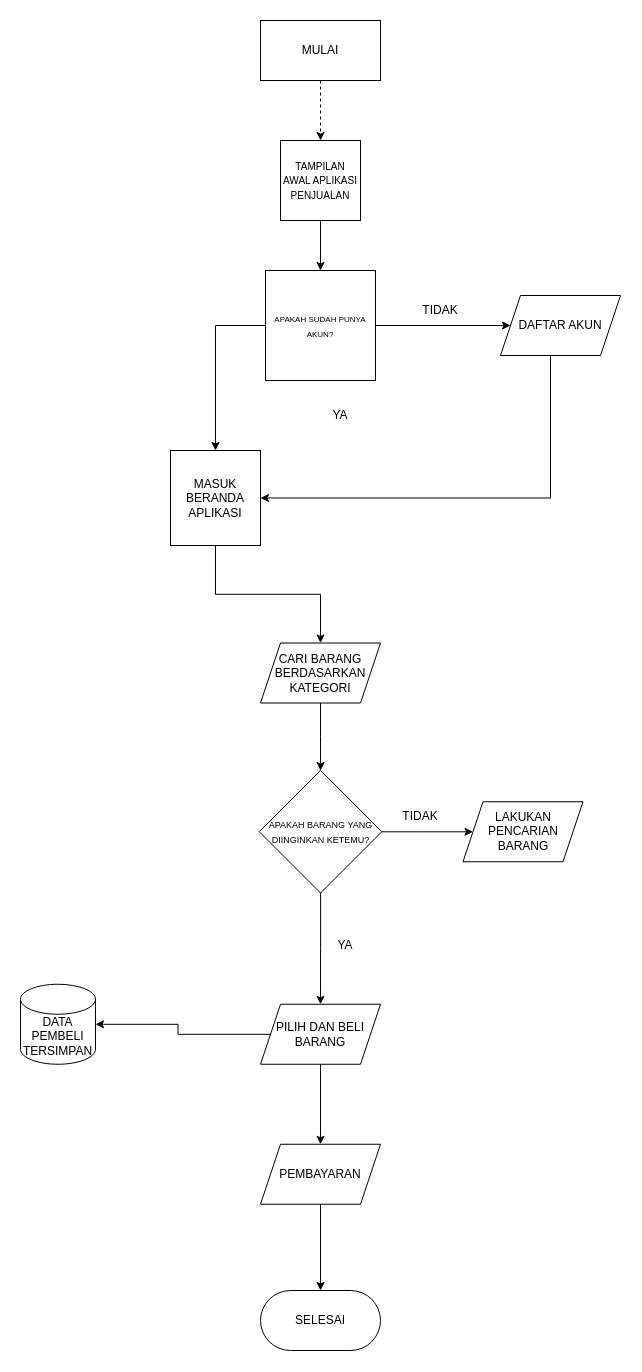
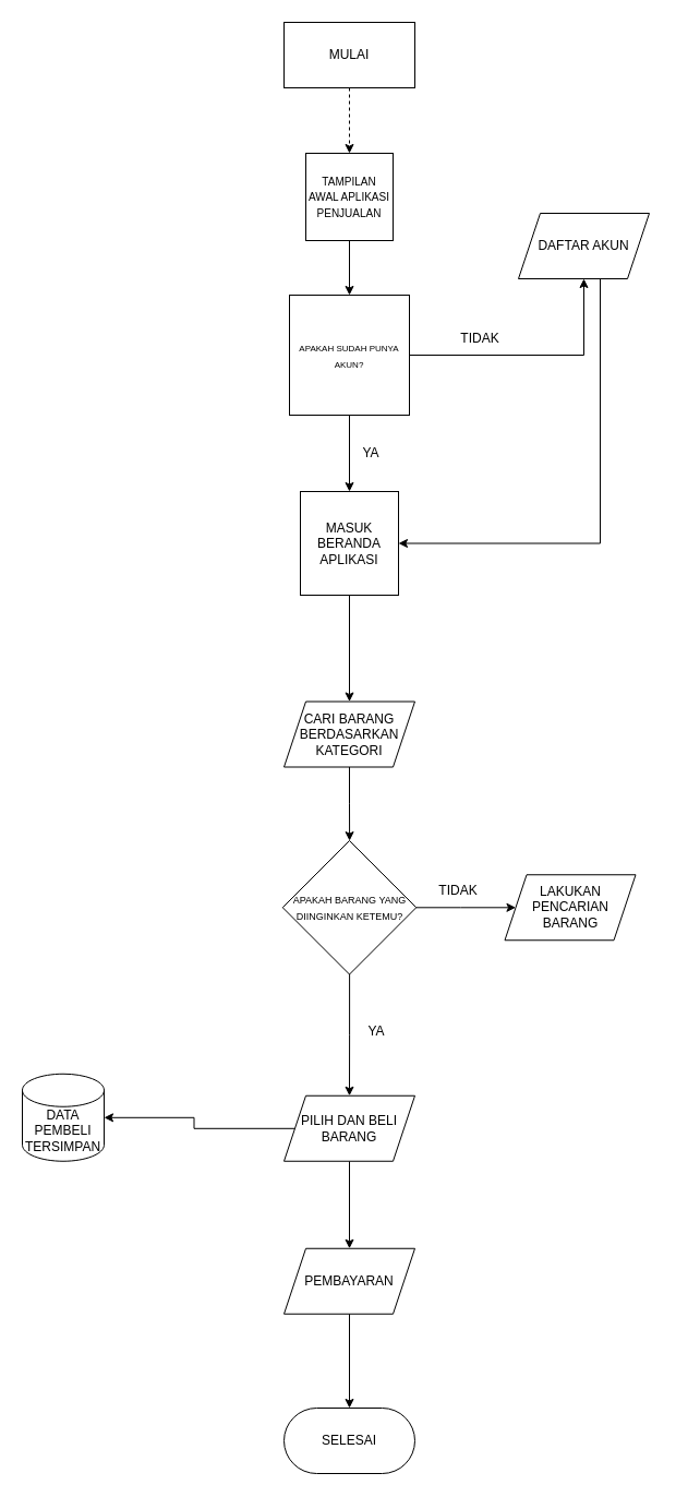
  <mxCell id="0" />
  <mxCell id="1" parent="0" />
  <mxCell id="2" value="" style="edgeStyle=orthogonalEdgeStyle;rounded=0;orthogonalLoop=1;jettySize=auto;html=1;entryX=0.5;entryY=0;entryDx=0;entryDy=0;dashed=1;" edge="1" parent="1" source="3" target="6"><mxGeometry relative="1" as="geometry"><mxPoint x="320" y="190" as="targetPoint" /></mxGeometry></mxCell>
  <mxCell id="3" value="MULAI" style="whiteSpace=wrap;html=1;arcSize=50;rounded=0;" vertex="1" parent="1"><mxGeometry x="260" y="20" width="120" height="60" as="geometry" /></mxCell>
  <mxCell id="4" value="" style="shape=waypoint;sketch=0;size=6;pointerEvents=1;points=[];fillColor=default;resizable=0;rotatable=0;perimeter=centerPerimeter;snapToPoint=1;rounded=1;" vertex="1" parent="1"><mxGeometry x="310" y="200" width="20" height="20" as="geometry" /></mxCell>
  <mxCell id="5" value="" style="edgeStyle=orthogonalEdgeStyle;rounded=0;orthogonalLoop=1;jettySize=auto;html=1;" edge="1" parent="1" source="6" target="9"><mxGeometry relative="1" as="geometry" /></mxCell>
  <mxCell id="6" value="&lt;font style=&quot;font-size: 10px;&quot;&gt;TAMPILAN AWAL APLIKASI PENJUALAN&lt;/font&gt;" style="whiteSpace=wrap;html=1;aspect=fixed;" vertex="1" parent="1"><mxGeometry x="280" y="140" width="80" height="80" as="geometry" /></mxCell>
  <mxCell id="7" value="" style="edgeStyle=orthogonalEdgeStyle;rounded=0;orthogonalLoop=1;jettySize=auto;html=1;" edge="1" parent="1" source="9" target="11"><mxGeometry relative="1" as="geometry" /></mxCell>
  <mxCell id="8" value="" style="edgeStyle=orthogonalEdgeStyle;rounded=0;orthogonalLoop=1;jettySize=auto;html=1;" edge="1" parent="1" source="9" target="13"><mxGeometry relative="1" as="geometry" /></mxCell>
  <mxCell id="9" value="&lt;font style=&quot;font-size: 8px;&quot;&gt;APAKAH SUDAH PUNYA AKUN?&lt;/font&gt;" style="whiteSpace=wrap;html=1;rounded=0;" vertex="1" parent="1"><mxGeometry x="265" y="270" width="110" height="110" as="geometry" /></mxCell>
  <mxCell id="10" value="" style="edgeStyle=orthogonalEdgeStyle;rounded=0;orthogonalLoop=1;jettySize=auto;html=1;entryX=1;entryY=0.5;entryDx=0;entryDy=0;" edge="1" parent="1" source="11" target="13"><mxGeometry relative="1" as="geometry"><mxPoint x="470" y="497.5" as="targetPoint" /><Array as="points"><mxPoint x="550" y="498" /></Array></mxGeometry></mxCell>
- <mxCell id="11" value="DAFTAR AKUN" style="shape=parallelogram;perimeter=parallelogramPerimeter;whiteSpace=wrap;html=1;fixedSize=1;" vertex="1" parent="1"><mxGeometry x="500" y="295" width="120" height="60" as="geometry" /></mxCell>
+ <mxCell id="11" value="DAFTAR AKUN" style="shape=parallelogram;perimeter=parallelogramPerimeter;whiteSpace=wrap;html=1;fixedSize=1;" vertex="1" parent="1"><mxGeometry x="475" y="195" width="120" height="60" as="geometry" /></mxCell>
  <mxCell id="12" value="" style="edgeStyle=orthogonalEdgeStyle;rounded=0;orthogonalLoop=1;jettySize=auto;html=1;" edge="1" parent="1" source="13" target="17"><mxGeometry relative="1" as="geometry" /></mxCell>
- <mxCell id="13" value="MASUK BERANDA APLIKASI" style="whiteSpace=wrap;html=1;" vertex="1" parent="1"><mxGeometry x="170" y="450" width="90" height="95" as="geometry" /></mxCell>
+ <mxCell id="13" value="MASUK BERANDA APLIKASI" style="whiteSpace=wrap;html=1;" vertex="1" parent="1"><mxGeometry x="275" y="450" width="90" height="95" as="geometry" /></mxCell>
  <mxCell id="14" value="TIDAK" style="text;strokeColor=none;align=center;fillColor=none;html=1;verticalAlign=middle;whiteSpace=wrap;rounded=0;" vertex="1" parent="1"><mxGeometry x="410" y="295" width="60" height="30" as="geometry" /></mxCell>
  <mxCell id="15" value="YA" style="text;strokeColor=none;align=center;fillColor=none;html=1;verticalAlign=middle;whiteSpace=wrap;rounded=0;" vertex="1" parent="1"><mxGeometry x="310" y="400" width="60" height="30" as="geometry" /></mxCell>
  <mxCell id="16" value="" style="edgeStyle=orthogonalEdgeStyle;rounded=0;orthogonalLoop=1;jettySize=auto;html=1;" edge="1" parent="1" source="17" target="20"><mxGeometry relative="1" as="geometry" /></mxCell>
  <mxCell id="17" value="CARI BARANG BERDASARKAN KATEGORI" style="shape=parallelogram;perimeter=parallelogramPerimeter;whiteSpace=wrap;html=1;fixedSize=1;" vertex="1" parent="1"><mxGeometry x="260" y="642.5" width="120" height="60" as="geometry" /></mxCell>
  <mxCell id="18" value="" style="edgeStyle=orthogonalEdgeStyle;rounded=0;orthogonalLoop=1;jettySize=auto;html=1;" edge="1" parent="1" source="20" target="21"><mxGeometry relative="1" as="geometry" /></mxCell>
  <mxCell id="19" value="" style="edgeStyle=orthogonalEdgeStyle;rounded=0;orthogonalLoop=1;jettySize=auto;html=1;" edge="1" parent="1" source="20" target="25"><mxGeometry relative="1" as="geometry" /></mxCell>
  <mxCell id="20" value="&lt;font style=&quot;font-size: 9px;&quot;&gt;APAKAH BARANG YANG DIINGINKAN KETEMU?&lt;/font&gt;" style="rhombus;whiteSpace=wrap;html=1;" vertex="1" parent="1"><mxGeometry x="258.75" y="770" width="122.5" height="122.5" as="geometry" /></mxCell>
  <mxCell id="21" value="LAKUKAN PENCARIAN BARANG" style="shape=parallelogram;perimeter=parallelogramPerimeter;whiteSpace=wrap;html=1;fixedSize=1;" vertex="1" parent="1"><mxGeometry x="462.5" y="801.25" width="120" height="60" as="geometry" /></mxCell>
  <mxCell id="22" value="TIDAK" style="text;strokeColor=none;align=center;fillColor=none;html=1;verticalAlign=middle;whiteSpace=wrap;rounded=0;" vertex="1" parent="1"><mxGeometry x="390" y="801.25" width="60" height="30" as="geometry" /></mxCell>
  <mxCell id="23" value="" style="edgeStyle=orthogonalEdgeStyle;rounded=0;orthogonalLoop=1;jettySize=auto;html=1;" edge="1" parent="1" source="25" target="27"><mxGeometry relative="1" as="geometry" /></mxCell>
  <mxCell id="24" value="" style="edgeStyle=orthogonalEdgeStyle;rounded=0;orthogonalLoop=1;jettySize=auto;html=1;" edge="1" parent="1" source="25" target="29"><mxGeometry relative="1" as="geometry" /></mxCell>
  <mxCell id="25" value="PILIH DAN BELI BARANG" style="shape=parallelogram;perimeter=parallelogramPerimeter;whiteSpace=wrap;html=1;fixedSize=1;" vertex="1" parent="1"><mxGeometry x="260" y="1003.75" width="120" height="60" as="geometry" /></mxCell>
  <mxCell id="26" value="YA" style="text;strokeColor=none;align=center;fillColor=none;html=1;verticalAlign=middle;whiteSpace=wrap;rounded=0;" vertex="1" parent="1"><mxGeometry x="315" y="930" width="60" height="30" as="geometry" /></mxCell>
  <mxCell id="27" value="DATA PEMBELI TERSIMPAN" style="shape=cylinder3;whiteSpace=wrap;html=1;boundedLbl=1;backgroundOutline=1;size=15;" vertex="1" parent="1"><mxGeometry x="20" y="983.75" width="75" height="80" as="geometry" /></mxCell>
  <mxCell id="28" value="" style="edgeStyle=orthogonalEdgeStyle;rounded=0;orthogonalLoop=1;jettySize=auto;html=1;entryX=0.5;entryY=0;entryDx=0;entryDy=0;" edge="1" parent="1" source="29" target="30"><mxGeometry relative="1" as="geometry"><mxPoint x="320" y="1283.75" as="targetPoint" /></mxGeometry></mxCell>
  <mxCell id="29" value="PEMBAYARAN" style="shape=parallelogram;perimeter=parallelogramPerimeter;whiteSpace=wrap;html=1;fixedSize=1;" vertex="1" parent="1"><mxGeometry x="260" y="1143.75" width="120" height="60" as="geometry" /></mxCell>
  <mxCell id="30" value="SELESAI" style="rounded=1;whiteSpace=wrap;html=1;arcSize=50;" vertex="1" parent="1"><mxGeometry x="260" y="1290" width="120" height="60" as="geometry" /></mxCell>
